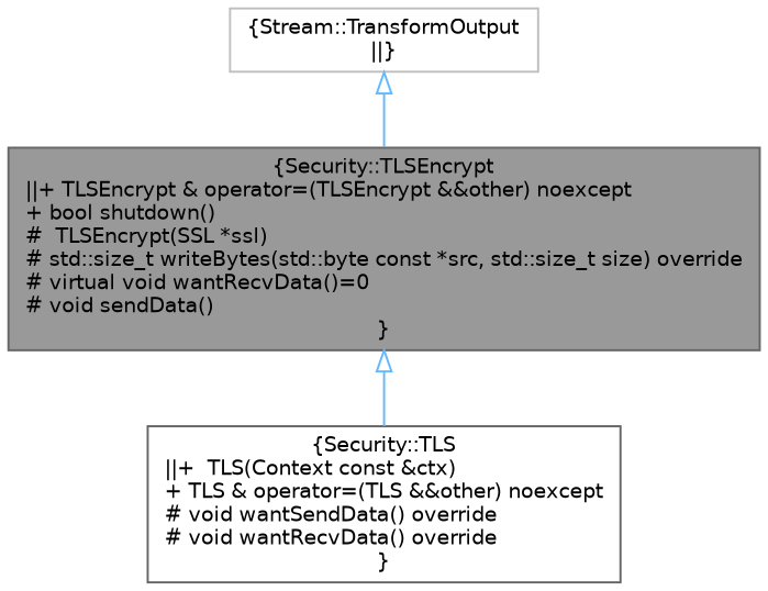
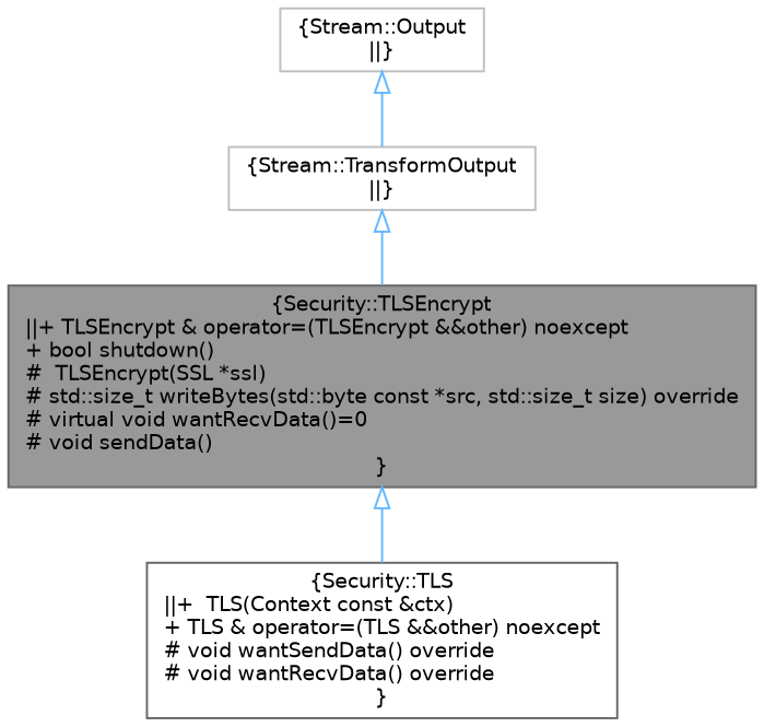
  digraph {
    node [color=gray40 fillcolor=white fontname=Helvetica fontsize=10 shape=box style=filled]
    edge [arrowtail=onormal color=steelblue1 dir=back fontname=Helvetica fontsize=10 labelfontname=Helvetica labelfontsize=10 style=solid]
    n1 [fillcolor=grey60 fontcolor=black height=0.2 label="{Security::TLSEncrypt\n||+ TLSEncrypt & operator=(TLSEncrypt &&other) noexcept\l+ bool shutdown()\l#  TLSEncrypt(SSL *ssl)\l# std::size_t writeBytes(std::byte const *src, std::size_t size) override\l# virtual void wantRecvData()=0\l# void sendData()\l}" width=0.4]
    n2 [height=0.2 label="{Security::TLS\n||+  TLS(Context const &ctx)\l+ TLS & operator=(TLS &&other) noexcept\l# void wantSendData() override\l# void wantRecvData() override\l}" width=0.4]
    n3 [color=grey75 height=0.2 label="{Stream::TransformOutput\n||}" width=0.4]
+   n4 [color=grey75 height=0.2 label="{Stream::Output\n||}" width=0.4]
    n1 -> n2
    n3 -> n1
+   n4 -> n3
  }
